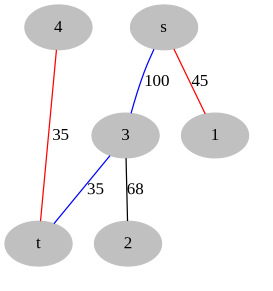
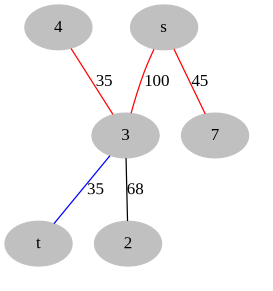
  graph {
    fontname="Liberation Serif"
    node [color=grey fontname="Liberation Serif" style=filled]
    edge [fontname="Liberation Serif" color=blue]
    3
    2
-   1
+   1 [label=7]
    t
    s
    4
    subgraph cluster_1 {
      color=white
      3
      2
      1
    }
    3 -- 2 [label=68 color=""]
    3 -- t [label=35]
-   s -- 3 [label=100]
+   s -- 3 [color=red label=100]
    s -- 1 [color=red label=45]
-   4 -- t [color=red label=35]
+   4 -- 3 [color=red label=35]
  }
